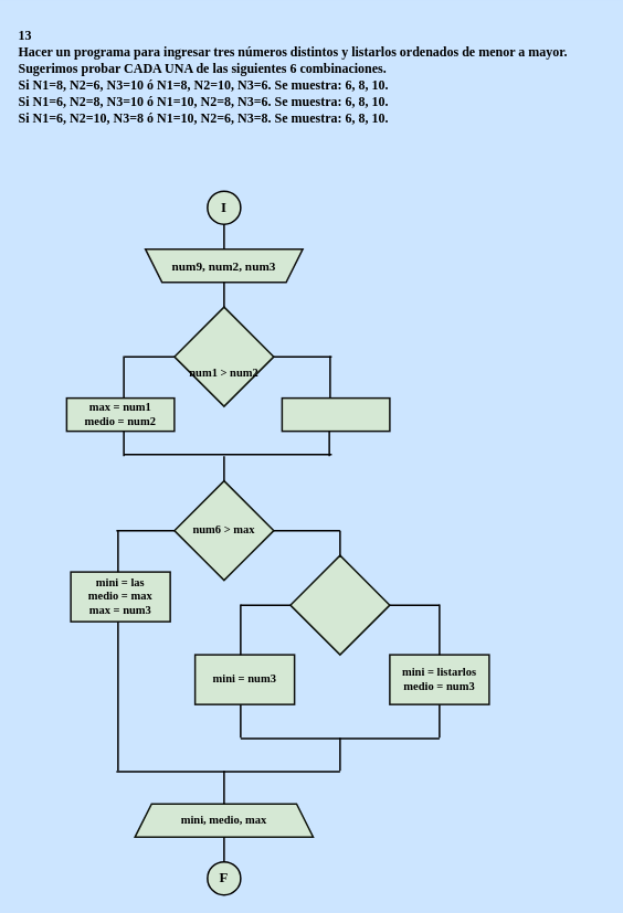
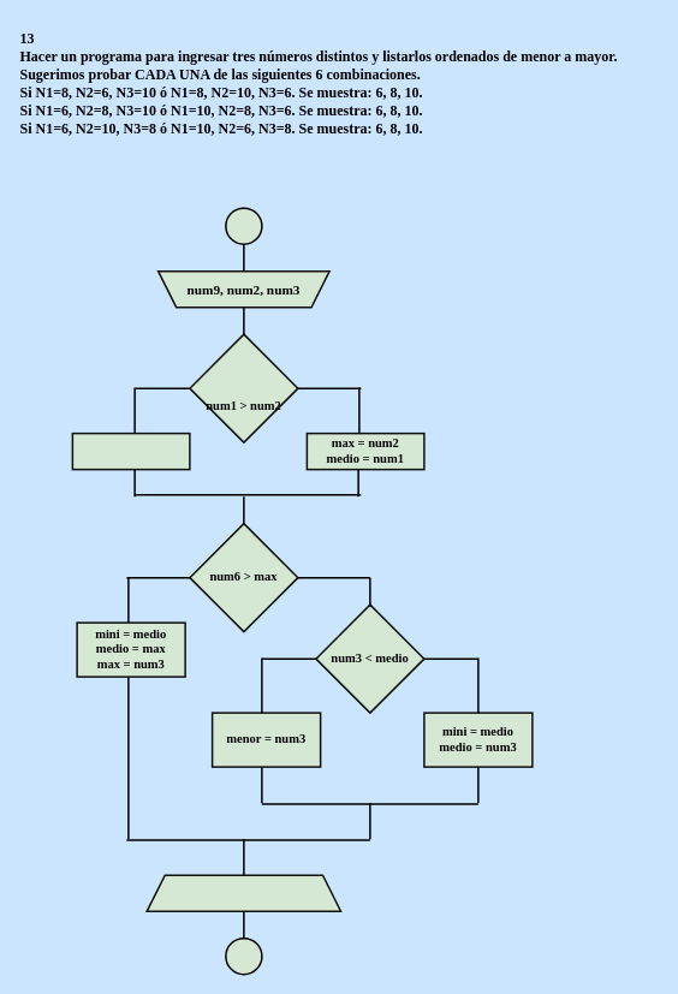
  <mxCell id="0" />
  <mxCell id="1" parent="0" />
  <mxCell id="2" value="&lt;p style=&quot;line-height: 74%;&quot;&gt;&lt;b style=&quot;font-size: 16px;&quot;&gt;&lt;font style=&quot;font-size: 16px;&quot; face=&quot;Comic Sans MS&quot; color=&quot;#000000&quot;&gt;13&lt;br&gt;&lt;br&gt;Hacer un programa para ingresar tres números distintos y listarlos ordenados de menor a mayor. &lt;br&gt;&lt;br&gt;Sugerimos probar CADA UNA de las siguientes 6 combinaciones.&lt;br&gt;&lt;br&gt;Si N1=8, N2=6, N3=10 ó  N1=8, N2=10, N3=6. Se muestra: 6, 8, 10.&lt;br&gt;&lt;br&gt;Si N1=6, N2=8, N3=10 ó  N1=10, N2=8, N3=6. Se muestra: 6, 8, 10.&lt;br&gt;&lt;br&gt;Si N1=6, N2=10, N3=8 ó  N1=10, N2=6, N3=8. Se muestra: 6, 8, 10.&lt;/font&gt;&lt;/b&gt;&lt;/p&gt;" style="text;whiteSpace=wrap;html=1;fontFamily=Architects Daughter;fontSource=https%3A%2F%2Ffonts.googleapis.com%2Fcss%3Ffamily%3DArchitects%2BDaughter;" vertex="1" parent="1"><mxGeometry x="20" width="710" height="170" as="geometry" y="20" /></mxCell>
  <mxCell id="3" value="" style="group" vertex="1" connectable="0" parent="1"><mxGeometry x="75" y="230" width="525" height="850" as="geometry" /></mxCell>
  <mxCell id="4" value="" style="strokeWidth=2;html=1;shape=mxgraph.flowchart.start_2;whiteSpace=wrap;rounded=0;labelBackgroundColor=none;strokeColor=#000000;align=center;verticalAlign=middle;fontFamily=Helvetica;fontSize=12;fontColor=default;fillColor=#d5e8d4;aspect=fixed;" vertex="1" parent="3"><mxGeometry x="175" width="40" height="40" as="geometry" /></mxCell>
  <mxCell id="5" value="" style="group;aspect=fixed;" vertex="1" connectable="0" parent="3"><mxGeometry x="100" y="70" width="190" height="40" as="geometry" /></mxCell>
  <mxCell id="6" value="" style="shape=trapezoid;perimeter=trapezoidPerimeter;whiteSpace=wrap;html=1;fixedSize=1;rounded=0;labelBackgroundColor=none;strokeColor=#121211;strokeWidth=2;align=center;verticalAlign=middle;fontFamily=Helvetica;fontSize=12;fontColor=default;fillColor=#d5e8d4;direction=west;container=0;aspect=fixed;" vertex="1" parent="5"><mxGeometry width="190" height="40" as="geometry"><mxRectangle x="-1020" y="-650" width="50" height="40" as="alternateBounds" /></mxGeometry></mxCell>
  <mxCell id="7" value="&lt;b&gt;&lt;font color=&quot;#000000&quot; style=&quot;font-size: 15px;&quot; face=&quot;Comic Sans MS&quot;&gt;num9, num2, num3&lt;/font&gt;&lt;/b&gt;" style="text;strokeColor=none;align=center;fillColor=none;html=1;verticalAlign=middle;whiteSpace=wrap;rounded=0;fontFamily=Architects Daughter;fontSource=https%3A%2F%2Ffonts.googleapis.com%2Fcss%3Ffamily%3DArchitects%2BDaughter;aspect=fixed;container=0;" vertex="1" parent="5"><mxGeometry x="25" width="140" height="40" as="geometry" /></mxCell>
  <mxCell id="8" value="" style="line;strokeWidth=2;direction=south;html=1;hachureGap=4;fontFamily=Architects Daughter;fontSource=https://fonts.googleapis.com/css?family=Architects+Daughter;strokeColor=#000000;aspect=fixed;" vertex="1" parent="5"><mxGeometry x="90" y="-30" width="10" height="30" as="geometry" /></mxCell>
  <mxCell id="9" value="" style="group;aspect=fixed;" vertex="1" connectable="0" parent="3"><mxGeometry x="135" y="140" width="120" height="120" as="geometry" /></mxCell>
  <mxCell id="10" value="" style="rhombus;whiteSpace=wrap;html=1;rounded=0;labelBackgroundColor=none;strokeColor=#0F140C;strokeWidth=2;align=center;verticalAlign=middle;fontFamily=Helvetica;fontSize=12;fontColor=default;fillColor=#d5e8d4;aspect=fixed;" vertex="1" parent="9"><mxGeometry width="120" height="120" as="geometry" /></mxCell>
  <mxCell id="11" value="&lt;b&gt;&lt;font color=&quot;#000000&quot; style=&quot;font-size: 14px;&quot; face=&quot;Comic Sans MS&quot;&gt;num1 &amp;gt; num2&lt;/font&gt;&lt;/b&gt;" style="text;strokeColor=none;align=center;fillColor=none;html=1;verticalAlign=middle;whiteSpace=wrap;rounded=0;fontFamily=Architects Daughter;fontSource=https%3A%2F%2Ffonts.googleapis.com%2Fcss%3Ffamily%3DArchitects%2BDaughter;aspect=fixed;" vertex="1" parent="9"><mxGeometry x="10" y="65" width="100" height="30" as="geometry" /></mxCell>
  <mxCell id="12" value="" style="group;aspect=fixed;" vertex="1" connectable="0" parent="3"><mxGeometry x="135" y="350" width="120" height="120" as="geometry" /></mxCell>
  <mxCell id="13" value="" style="rhombus;whiteSpace=wrap;html=1;rounded=0;labelBackgroundColor=none;strokeColor=#0F140C;strokeWidth=2;align=center;verticalAlign=middle;fontFamily=Helvetica;fontSize=12;fontColor=default;fillColor=#d5e8d4;aspect=fixed;" vertex="1" parent="12"><mxGeometry width="120" height="120" as="geometry" /></mxCell>
  <mxCell id="14" value="&lt;b&gt;&lt;font color=&quot;#000000&quot; style=&quot;font-size: 14px;&quot; face=&quot;Comic Sans MS&quot;&gt;num6 &amp;gt; max&lt;/font&gt;&lt;/b&gt;" style="text;strokeColor=none;align=center;fillColor=none;html=1;verticalAlign=middle;whiteSpace=wrap;rounded=0;fontFamily=Architects Daughter;fontSource=https://fonts.googleapis.com/css?family=Architects+Daughter;aspect=fixed;" vertex="1" parent="12"><mxGeometry x="10" y="45" width="100" height="30" as="geometry" /></mxCell>
  <mxCell id="15" value="" style="group;aspect=fixed;" vertex="1" connectable="0" parent="3"><mxGeometry x="5" y="250" width="130" height="40" as="geometry" /></mxCell>
  <mxCell id="16" value="" style="rounded=0;whiteSpace=wrap;html=1;labelBackgroundColor=none;strokeColor=#0f100e;strokeWidth=2;align=center;verticalAlign=middle;fontFamily=Helvetica;fontSize=12;fontColor=default;fillColor=#d5e8d4;aspect=fixed;" vertex="1" parent="15"><mxGeometry width="130" height="40" as="geometry" /></mxCell>
- <mxCell id="17" value="&lt;b&gt;&lt;font style=&quot;font-size: 14px;&quot; color=&quot;#000000&quot; face=&quot;Comic Sans MS&quot;&gt;max = num1&lt;/font&gt;&lt;/b&gt;&lt;div&gt;&lt;b&gt;&lt;font style=&quot;font-size: 14px;&quot; color=&quot;#000000&quot; face=&quot;Comic Sans MS&quot;&gt;medio = num2&lt;/font&gt;&lt;/b&gt;&lt;/div&gt;" style="text;strokeColor=none;align=center;fillColor=none;html=1;verticalAlign=middle;whiteSpace=wrap;rounded=0;fontFamily=Architects Daughter;fontSource=https%3A%2F%2Ffonts.googleapis.com%2Fcss%3Ffamily%3DArchitects%2BDaughter;aspect=fixed;" vertex="1" parent="15"><mxGeometry x="15" y="5" width="100" height="30" as="geometry" /></mxCell>
  <mxCell id="18" value="" style="group;aspect=fixed;" vertex="1" connectable="0" parent="3"><mxGeometry x="265" y="250" width="130" height="40" as="geometry" /></mxCell>
  <mxCell id="19" value="" style="rounded=0;whiteSpace=wrap;html=1;labelBackgroundColor=none;strokeColor=#0f100e;strokeWidth=2;align=center;verticalAlign=middle;fontFamily=Helvetica;fontSize=12;fontColor=default;fillColor=#d5e8d4;aspect=fixed;" vertex="1" parent="18"><mxGeometry width="130" height="40" as="geometry" /></mxCell>
+ <mxCell id="20" value="&lt;b&gt;&lt;font style=&quot;font-size: 14px;&quot; color=&quot;#000000&quot; face=&quot;Comic Sans MS&quot;&gt;max = num2&lt;/font&gt;&lt;/b&gt;&lt;div&gt;&lt;b&gt;&lt;font style=&quot;font-size: 14px;&quot; color=&quot;#000000&quot; face=&quot;Comic Sans MS&quot;&gt;medio = num1&lt;/font&gt;&lt;/b&gt;&lt;/div&gt;" style="text;strokeColor=none;align=center;fillColor=none;html=1;verticalAlign=middle;whiteSpace=wrap;rounded=0;fontFamily=Architects Daughter;fontSource=https://fonts.googleapis.com/css?family=Architects+Daughter;aspect=fixed;" vertex="1" parent="18"><mxGeometry x="15" y="5" width="100" height="30" as="geometry" /></mxCell>
  <mxCell id="21" value="" style="group;aspect=fixed;" vertex="1" connectable="0" parent="3"><mxGeometry y="460" width="140" height="60" as="geometry" /></mxCell>
  <mxCell id="22" value="" style="rounded=0;whiteSpace=wrap;html=1;labelBackgroundColor=none;strokeColor=#0f100e;strokeWidth=2;align=center;verticalAlign=middle;fontFamily=Helvetica;fontSize=12;fontColor=default;fillColor=#d5e8d4;aspect=fixed;" vertex="1" parent="21"><mxGeometry x="10" width="120" height="60" as="geometry" /></mxCell>
- <mxCell id="23" value="&lt;font face=&quot;Comic Sans MS&quot; color=&quot;#000000&quot;&gt;&lt;span style=&quot;font-size: 14px;&quot;&gt;&lt;b&gt;mini = las&lt;/b&gt;&lt;/span&gt;&lt;/font&gt;&lt;div&gt;&lt;font face=&quot;Comic Sans MS&quot; color=&quot;#000000&quot;&gt;&lt;span style=&quot;font-size: 14px;&quot;&gt;&lt;b&gt;medio = max&lt;/b&gt;&lt;/span&gt;&lt;/font&gt;&lt;/div&gt;&lt;div&gt;&lt;font face=&quot;Comic Sans MS&quot; color=&quot;#000000&quot;&gt;&lt;span style=&quot;font-size: 14px;&quot;&gt;&lt;b&gt;max = num3&lt;/b&gt;&lt;/span&gt;&lt;/font&gt;&lt;/div&gt;" style="text;strokeColor=none;align=center;fillColor=none;html=1;verticalAlign=middle;whiteSpace=wrap;rounded=0;fontFamily=Architects Daughter;fontSource=https://fonts.googleapis.com/css?family=Architects+Daughter;aspect=fixed;" vertex="1" parent="21"><mxGeometry y="9" width="140" height="42" as="geometry" /></mxCell>
+ <mxCell id="23" value="&lt;font face=&quot;Comic Sans MS&quot; color=&quot;#000000&quot;&gt;&lt;span style=&quot;font-size: 14px;&quot;&gt;&lt;b&gt;mini = medio&lt;/b&gt;&lt;/span&gt;&lt;/font&gt;&lt;div&gt;&lt;font face=&quot;Comic Sans MS&quot; color=&quot;#000000&quot;&gt;&lt;span style=&quot;font-size: 14px;&quot;&gt;&lt;b&gt;medio = max&lt;/b&gt;&lt;/span&gt;&lt;/font&gt;&lt;/div&gt;&lt;div&gt;&lt;font face=&quot;Comic Sans MS&quot; color=&quot;#000000&quot;&gt;&lt;span style=&quot;font-size: 14px;&quot;&gt;&lt;b&gt;max = num3&lt;/b&gt;&lt;/span&gt;&lt;/font&gt;&lt;/div&gt;" style="text;strokeColor=none;align=center;fillColor=none;html=1;verticalAlign=middle;whiteSpace=wrap;rounded=0;fontFamily=Architects Daughter;fontSource=https://fonts.googleapis.com/css?family=Architects+Daughter;aspect=fixed;" vertex="1" parent="21"><mxGeometry y="9" width="140" height="42" as="geometry" /></mxCell>
  <mxCell id="24" value="" style="group;aspect=fixed;" vertex="1" connectable="0" parent="3"><mxGeometry x="275" y="440" width="120" height="120" as="geometry" /></mxCell>
  <mxCell id="25" value="" style="rhombus;whiteSpace=wrap;html=1;rounded=0;labelBackgroundColor=none;strokeColor=#0F140C;strokeWidth=2;align=center;verticalAlign=middle;fontFamily=Helvetica;fontSize=12;fontColor=default;fillColor=#d5e8d4;aspect=fixed;" vertex="1" parent="24"><mxGeometry width="120" height="120" as="geometry" /></mxCell>
+ <mxCell id="26" value="&lt;b&gt;&lt;font color=&quot;#000000&quot; style=&quot;font-size: 14px;&quot; face=&quot;Comic Sans MS&quot;&gt;num3 &amp;lt; medio&lt;/font&gt;&lt;/b&gt;" style="text;strokeColor=none;align=center;fillColor=none;html=1;verticalAlign=middle;whiteSpace=wrap;rounded=0;fontFamily=Architects Daughter;fontSource=https://fonts.googleapis.com/css?family=Architects+Daughter;aspect=fixed;" vertex="1" parent="24"><mxGeometry x="10" y="45" width="100" height="30" as="geometry" /></mxCell>
  <mxCell id="27" value="" style="group;aspect=fixed;" vertex="1" connectable="0" parent="3"><mxGeometry x="150" y="560" width="140" height="60" as="geometry" /></mxCell>
  <mxCell id="28" value="" style="rounded=0;whiteSpace=wrap;html=1;labelBackgroundColor=none;strokeColor=#0f100e;strokeWidth=2;align=center;verticalAlign=middle;fontFamily=Helvetica;fontSize=12;fontColor=default;fillColor=#d5e8d4;aspect=fixed;" vertex="1" parent="27"><mxGeometry x="10" width="120" height="60" as="geometry" /></mxCell>
- <mxCell id="29" value="&lt;font face=&quot;Comic Sans MS&quot; color=&quot;#000000&quot;&gt;&lt;span style=&quot;font-size: 14px;&quot;&gt;&lt;b&gt;mini = num3&lt;/b&gt;&lt;/span&gt;&lt;/font&gt;" style="text;strokeColor=none;align=center;fillColor=none;html=1;verticalAlign=middle;whiteSpace=wrap;rounded=0;fontFamily=Architects Daughter;fontSource=https://fonts.googleapis.com/css?family=Architects+Daughter;aspect=fixed;" vertex="1" parent="27"><mxGeometry y="9" width="140" height="42" as="geometry" /></mxCell>
+ <mxCell id="29" value="&lt;font face=&quot;Comic Sans MS&quot; color=&quot;#000000&quot;&gt;&lt;span style=&quot;font-size: 14px;&quot;&gt;&lt;b&gt;menor = num3&lt;/b&gt;&lt;/span&gt;&lt;/font&gt;" style="text;strokeColor=none;align=center;fillColor=none;html=1;verticalAlign=middle;whiteSpace=wrap;rounded=0;fontFamily=Architects Daughter;fontSource=https://fonts.googleapis.com/css?family=Architects+Daughter;aspect=fixed;" vertex="1" parent="27"><mxGeometry y="9" width="140" height="42" as="geometry" /></mxCell>
  <mxCell id="30" value="" style="group;aspect=fixed;" vertex="1" connectable="0" parent="3"><mxGeometry x="385" y="560" width="140" height="60" as="geometry" /></mxCell>
  <mxCell id="31" value="" style="rounded=0;whiteSpace=wrap;html=1;labelBackgroundColor=none;strokeColor=#0f100e;strokeWidth=2;align=center;verticalAlign=middle;fontFamily=Helvetica;fontSize=12;fontColor=default;fillColor=#d5e8d4;aspect=fixed;" vertex="1" parent="30"><mxGeometry x="10" width="120" height="60" as="geometry" /></mxCell>
- <mxCell id="32" value="&lt;font face=&quot;Comic Sans MS&quot; color=&quot;#000000&quot;&gt;&lt;span style=&quot;font-size: 14px;&quot;&gt;&lt;b&gt;mini = listarlos&lt;/b&gt;&lt;/span&gt;&lt;/font&gt;&lt;div&gt;&lt;font face=&quot;Comic Sans MS&quot; color=&quot;#000000&quot;&gt;&lt;span style=&quot;font-size: 14px;&quot;&gt;&lt;b&gt;medio = num3&lt;/b&gt;&lt;/span&gt;&lt;/font&gt;&lt;/div&gt;" style="text;strokeColor=none;align=center;fillColor=none;html=1;verticalAlign=middle;whiteSpace=wrap;rounded=0;fontFamily=Architects Daughter;fontSource=https://fonts.googleapis.com/css?family=Architects+Daughter;aspect=fixed;" vertex="1" parent="30"><mxGeometry y="9" width="140" height="42" as="geometry" /></mxCell>
- <mxCell id="33" value="I" style="text;strokeColor=none;align=center;fillColor=none;html=1;verticalAlign=middle;whiteSpace=wrap;rounded=0;fontFamily=Comic Sans MS;fontStyle=1;fontColor=#000000;fontSize=17;aspect=fixed;" vertex="1" parent="3"><mxGeometry x="180" y="5" width="30" height="30" as="geometry" /></mxCell>
+ <mxCell id="32" value="&lt;font face=&quot;Comic Sans MS&quot; color=&quot;#000000&quot;&gt;&lt;span style=&quot;font-size: 14px;&quot;&gt;&lt;b&gt;mini = medio&lt;/b&gt;&lt;/span&gt;&lt;/font&gt;&lt;div&gt;&lt;font face=&quot;Comic Sans MS&quot; color=&quot;#000000&quot;&gt;&lt;span style=&quot;font-size: 14px;&quot;&gt;&lt;b&gt;medio = num3&lt;/b&gt;&lt;/span&gt;&lt;/font&gt;&lt;/div&gt;" style="text;strokeColor=none;align=center;fillColor=none;html=1;verticalAlign=middle;whiteSpace=wrap;rounded=0;fontFamily=Architects Daughter;fontSource=https://fonts.googleapis.com/css?family=Architects+Daughter;aspect=fixed;" vertex="1" parent="30"><mxGeometry y="9" width="140" height="42" as="geometry" /></mxCell>
  <mxCell id="34" value="" style="line;strokeWidth=2;direction=south;html=1;hachureGap=4;fontFamily=Architects Daughter;fontSource=https://fonts.googleapis.com/css?family=Architects+Daughter;strokeColor=#000000;aspect=fixed;" vertex="1" parent="3"><mxGeometry x="190" y="110" width="10" height="30" as="geometry" /></mxCell>
  <mxCell id="35" value="" style="line;strokeWidth=2;direction=south;html=1;hachureGap=4;fontFamily=Architects Daughter;fontSource=https://fonts.googleapis.com/css?family=Architects+Daughter;strokeColor=#000000;aspect=fixed;" vertex="1" parent="3"><mxGeometry x="69" y="290" width="10" height="30" as="geometry" /></mxCell>
  <mxCell id="36" value="" style="line;strokeWidth=2;direction=south;html=1;hachureGap=4;fontFamily=Architects Daughter;fontSource=https://fonts.googleapis.com/css?family=Architects+Daughter;strokeColor=#000000;aspect=fixed;" vertex="1" parent="3"><mxGeometry x="69" y="199" width="10" height="50" as="geometry" /></mxCell>
  <mxCell id="37" value="" style="line;strokeWidth=2;direction=south;html=1;hachureGap=4;fontFamily=Architects Daughter;fontSource=https://fonts.googleapis.com/css?family=Architects+Daughter;strokeColor=#000000;aspect=fixed;" vertex="1" parent="3"><mxGeometry x="317" y="290" width="10" height="30" as="geometry" /></mxCell>
  <mxCell id="38" value="" style="line;strokeWidth=2;direction=south;html=1;hachureGap=4;fontFamily=Architects Daughter;fontSource=https://fonts.googleapis.com/css?family=Architects+Daughter;strokeColor=#000000;aspect=fixed;" vertex="1" parent="3"><mxGeometry x="190" y="320" width="10" height="30" as="geometry" /></mxCell>
  <mxCell id="39" value="" style="line;strokeWidth=2;direction=south;html=1;hachureGap=4;fontFamily=Architects Daughter;fontSource=https://fonts.googleapis.com/css?family=Architects+Daughter;strokeColor=#000000;aspect=fixed;" vertex="1" parent="3"><mxGeometry x="318" y="199" width="10" height="50" as="geometry" /></mxCell>
  <mxCell id="40" value="" style="line;strokeWidth=2;direction=south;html=1;hachureGap=4;fontFamily=Architects Daughter;fontSource=https://fonts.googleapis.com/css?family=Architects+Daughter;strokeColor=#000000;aspect=fixed;" vertex="1" parent="3"><mxGeometry x="450" y="499" width="10" height="61" as="geometry" /></mxCell>
  <mxCell id="41" value="" style="line;strokeWidth=2;html=1;perimeter=backbonePerimeter;points=[];outlineConnect=0;hachureGap=4;fontFamily=Architects Daughter;fontSource=https://fonts.googleapis.com/css?family=Architects+Daughter;strokeColor=#000000;aspect=fixed;" vertex="1" parent="3"><mxGeometry x="215" y="656" width="240" height="10" as="geometry" /></mxCell>
  <mxCell id="42" value="" style="line;strokeWidth=2;html=1;perimeter=backbonePerimeter;points=[];outlineConnect=0;hachureGap=4;fontFamily=Architects Daughter;fontSource=https://fonts.googleapis.com/css?family=Architects+Daughter;strokeColor=#000000;aspect=fixed;" vertex="1" parent="3"><mxGeometry x="65" y="405" width="70" height="10" as="geometry" /></mxCell>
  <mxCell id="43" value="" style="line;strokeWidth=2;html=1;perimeter=backbonePerimeter;points=[];outlineConnect=0;hachureGap=4;fontFamily=Architects Daughter;fontSource=https://fonts.googleapis.com/css?family=Architects+Daughter;strokeColor=#000000;aspect=fixed;" vertex="1" parent="3"><mxGeometry x="255" y="405" width="80" height="10" as="geometry" /></mxCell>
  <mxCell id="44" value="" style="line;strokeWidth=2;html=1;perimeter=backbonePerimeter;points=[];outlineConnect=0;hachureGap=4;fontFamily=Architects Daughter;fontSource=https://fonts.googleapis.com/css?family=Architects+Daughter;strokeColor=#000000;aspect=fixed;" vertex="1" parent="3"><mxGeometry x="75" y="195" width="60" height="10" as="geometry" /></mxCell>
  <mxCell id="45" value="" style="line;strokeWidth=2;html=1;perimeter=backbonePerimeter;points=[];outlineConnect=0;hachureGap=4;fontFamily=Architects Daughter;fontSource=https://fonts.googleapis.com/css?family=Architects+Daughter;strokeColor=#000000;aspect=fixed;" vertex="1" parent="3"><mxGeometry x="255" y="195" width="70" height="10" as="geometry" /></mxCell>
  <mxCell id="46" value="" style="line;strokeWidth=2;html=1;perimeter=backbonePerimeter;points=[];outlineConnect=0;hachureGap=4;fontFamily=Architects Daughter;fontSource=https://fonts.googleapis.com/css?family=Architects+Daughter;strokeColor=#000000;aspect=fixed;" vertex="1" parent="3"><mxGeometry x="74" y="313" width="251" height="10" as="geometry" /></mxCell>
  <mxCell id="47" value="" style="line;strokeWidth=2;html=1;perimeter=backbonePerimeter;points=[];outlineConnect=0;hachureGap=4;fontFamily=Architects Daughter;fontSource=https://fonts.googleapis.com/css?family=Architects+Daughter;strokeColor=#000000;aspect=fixed;" vertex="1" parent="3"><mxGeometry x="65" y="696" width="270" height="10" as="geometry" /></mxCell>
  <mxCell id="48" value="" style="line;strokeWidth=2;html=1;perimeter=backbonePerimeter;points=[];outlineConnect=0;hachureGap=4;fontFamily=Architects Daughter;fontSource=https://fonts.googleapis.com/css?family=Architects+Daughter;strokeColor=#000000;aspect=fixed;" vertex="1" parent="3"><mxGeometry x="215" y="495" width="60" height="10" as="geometry" /></mxCell>
  <mxCell id="49" value="" style="line;strokeWidth=2;html=1;perimeter=backbonePerimeter;points=[];outlineConnect=0;hachureGap=4;fontFamily=Architects Daughter;fontSource=https://fonts.googleapis.com/css?family=Architects+Daughter;strokeColor=#000000;aspect=fixed;" vertex="1" parent="3"><mxGeometry x="395" y="495" width="60" height="10" as="geometry" /></mxCell>
  <mxCell id="50" value="" style="line;strokeWidth=2;direction=south;html=1;hachureGap=4;fontFamily=Architects Daughter;fontSource=https://fonts.googleapis.com/css?family=Architects+Daughter;strokeColor=#000000;aspect=fixed;" vertex="1" parent="3"><mxGeometry x="330" y="660" width="10" height="40" as="geometry" /></mxCell>
  <mxCell id="51" value="" style="line;strokeWidth=2;direction=south;html=1;hachureGap=4;fontFamily=Architects Daughter;fontSource=https://fonts.googleapis.com/css?family=Architects+Daughter;strokeColor=#000000;aspect=fixed;" vertex="1" parent="3"><mxGeometry x="62" y="520" width="10" height="180" as="geometry" /></mxCell>
  <mxCell id="52" value="" style="line;strokeWidth=2;direction=south;html=1;hachureGap=4;fontFamily=Architects Daughter;fontSource=https://fonts.googleapis.com/css?family=Architects+Daughter;strokeColor=#000000;aspect=fixed;" vertex="1" parent="3"><mxGeometry x="210" y="499" width="10" height="61" as="geometry" /></mxCell>
  <mxCell id="53" value="" style="line;strokeWidth=2;direction=south;html=1;hachureGap=4;fontFamily=Architects Daughter;fontSource=https://fonts.googleapis.com/css?family=Architects+Daughter;strokeColor=#000000;aspect=fixed;" vertex="1" parent="3"><mxGeometry x="62" y="410" width="10" height="50" as="geometry" /></mxCell>
  <mxCell id="54" value="" style="line;strokeWidth=2;direction=south;html=1;hachureGap=4;fontFamily=Architects Daughter;fontSource=https://fonts.googleapis.com/css?family=Architects+Daughter;strokeColor=#000000;aspect=fixed;" vertex="1" parent="3"><mxGeometry x="330" y="410" width="10" height="30" as="geometry" /></mxCell>
  <mxCell id="55" value="" style="line;strokeWidth=2;direction=south;html=1;hachureGap=4;fontFamily=Architects Daughter;fontSource=https://fonts.googleapis.com/css?family=Architects+Daughter;strokeColor=#000000;aspect=fixed;" vertex="1" parent="3"><mxGeometry x="450" y="620" width="10" height="40" as="geometry" /></mxCell>
  <mxCell id="56" value="" style="line;strokeWidth=2;direction=south;html=1;hachureGap=4;fontFamily=Architects Daughter;fontSource=https://fonts.googleapis.com/css?family=Architects+Daughter;strokeColor=#000000;aspect=fixed;" vertex="1" parent="3"><mxGeometry x="210" y="620" width="10" height="40" as="geometry" /></mxCell>
  <mxCell id="57" value="" style="group;aspect=fixed;" vertex="1" connectable="0" parent="3"><mxGeometry x="175" y="810" width="40" height="40" as="geometry" /></mxCell>
  <mxCell id="58" value="" style="strokeWidth=2;html=1;shape=mxgraph.flowchart.start_2;whiteSpace=wrap;rounded=0;labelBackgroundColor=none;strokeColor=#000000;align=center;verticalAlign=middle;fontFamily=Helvetica;fontSize=12;fontColor=default;fillColor=#d5e8d4;aspect=fixed;" vertex="1" parent="57"><mxGeometry width="40" height="40" as="geometry" /></mxCell>
- <mxCell id="59" value="&lt;b&gt;&lt;font color=&quot;#000000&quot; style=&quot;font-size: 17px;&quot; face=&quot;Comic Sans MS&quot;&gt;F&lt;/font&gt;&lt;/b&gt;" style="text;strokeColor=none;align=center;fillColor=none;html=1;verticalAlign=middle;whiteSpace=wrap;rounded=0;fontFamily=Architects Daughter;fontSource=https%3A%2F%2Ffonts.googleapis.com%2Fcss%3Ffamily%3DArchitects%2BDaughter;aspect=fixed;" vertex="1" parent="57"><mxGeometry y="2.5" width="40" height="35" as="geometry" /></mxCell>
  <mxCell id="60" value="" style="group;aspect=fixed;" vertex="1" connectable="0" parent="3"><mxGeometry x="87.5" y="740" width="215" height="40" as="geometry" /></mxCell>
  <mxCell id="61" value="" style="shape=trapezoid;perimeter=trapezoidPerimeter;whiteSpace=wrap;html=1;fixedSize=1;rounded=0;labelBackgroundColor=none;strokeColor=#0F140C;strokeWidth=2;align=center;verticalAlign=middle;fontFamily=Helvetica;fontSize=12;fontColor=default;fillColor=#d5e8d4;aspect=fixed;" vertex="1" parent="60"><mxGeometry width="215" height="40" as="geometry" /></mxCell>
- <mxCell id="62" value="&lt;b&gt;&lt;font color=&quot;#000000&quot; style=&quot;font-size: 14px;&quot; face=&quot;Comic Sans MS&quot;&gt;mini, medio, max&lt;/font&gt;&lt;/b&gt;" style="text;strokeColor=none;align=center;fillColor=none;html=1;verticalAlign=middle;whiteSpace=wrap;rounded=0;fontFamily=Architects Daughter;fontSource=https%3A%2F%2Ffonts.googleapis.com%2Fcss%3Ffamily%3DArchitects%2BDaughter;aspect=fixed;" vertex="1" parent="60"><mxGeometry x="12.5" width="190" height="40" as="geometry" /></mxCell>
  <mxCell id="63" value="" style="line;strokeWidth=2;direction=south;html=1;hachureGap=4;fontFamily=Architects Daughter;fontSource=https://fonts.googleapis.com/css?family=Architects+Daughter;strokeColor=#000000;aspect=fixed;" vertex="1" parent="3"><mxGeometry x="190" y="780" width="10" height="30" as="geometry" /></mxCell>
  <mxCell id="64" value="" style="line;strokeWidth=2;direction=south;html=1;hachureGap=4;fontFamily=Architects Daughter;fontSource=https://fonts.googleapis.com/css?family=Architects+Daughter;strokeColor=#000000;aspect=fixed;" vertex="1" parent="3"><mxGeometry x="190" y="700" width="10" height="40" as="geometry" /></mxCell>
